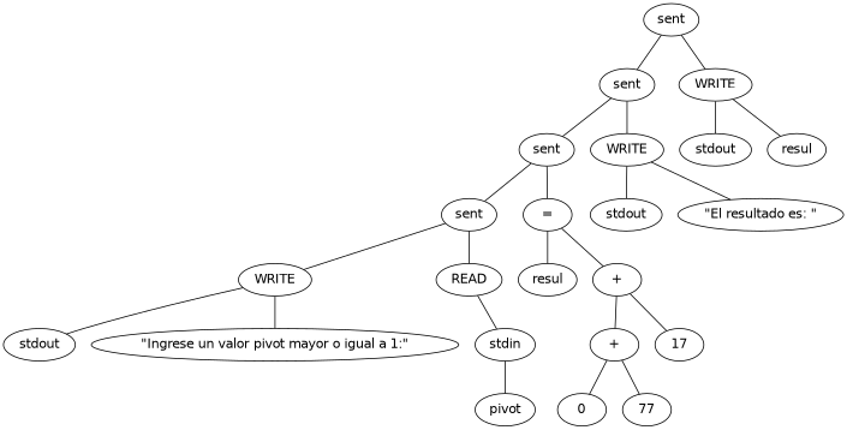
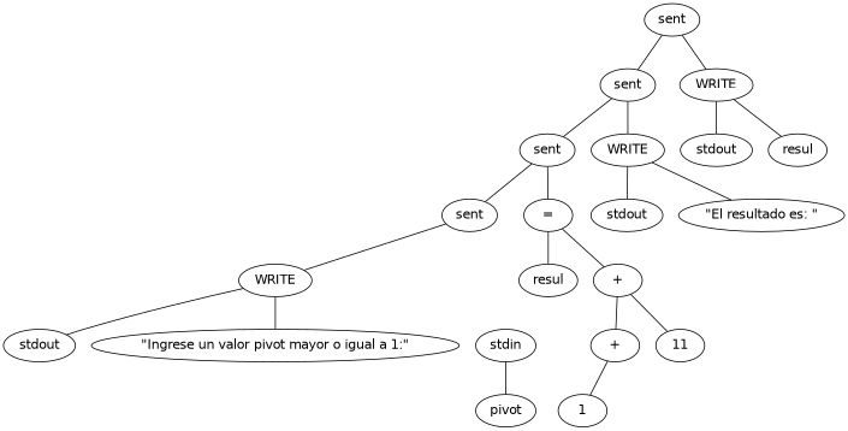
  graph {
    fontname="DejaVu Sans"
    node [fontname="DejaVu Sans"]
    edge [fontname="DejaVu Sans"]
    n1 [label=<sent>]
    n2 [label=<sent>]
    n3 [label=<WRITE>]
    n4 [label=<sent>]
    n5 [label=<WRITE>]
    n6 [label=<stdout>]
    n7 [label=<resul>]
    n8 [label=<sent>]
    n9 [label=<=>]
    n10 [label=<stdout>]
    n11 [label=<"El resultado es: ">]
    n12 [label=<WRITE>]
-   n13 [label=<READ>]
    n14 [label=<resul>]
    n15 [label=<+>]
    n16 [label=<stdout>]
    n17 [label=<"Ingrese un valor pivot mayor o igual a 1:">]
    n18 [label=<stdin>]
    n19 [label=<+>]
-   n20 [label=17]
+   n20 [label=11]
    n21 [label=<pivot>]
-   n22 [label=0]
-   n23 [label=<77>]
+   n22 [label=1]
    n1 -- n2
    n1 -- n3
    n2 -- n4
    n2 -- n5
    n3 -- n6
    n3 -- n7
    n4 -- n8
    n4 -- n9
    n5 -- n10
    n5 -- n11
    n8 -- n12
-   n8 -- n13
    n9 -- n14
    n9 -- n15
    n12 -- n16
    n12 -- n17
-   n13 -- n18
    n15 -- n19
    n15 -- n20
    n18 -- n21
    n19 -- n22
-   n19 -- n23
  }
